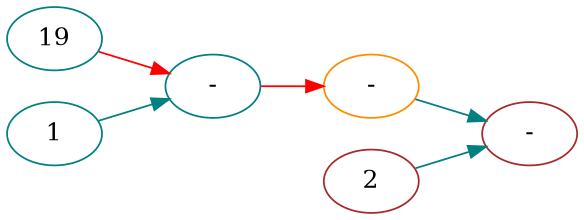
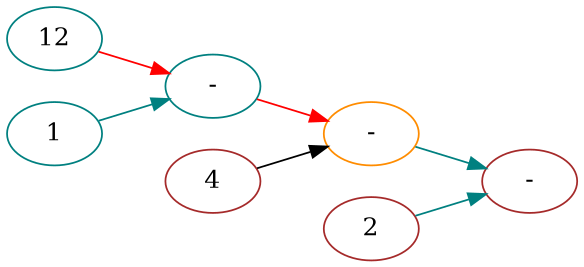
  digraph {
    rankdir=LR
    node [color=teal]
    edge [color=teal]
-   n1 [label=19]
+   n1 [label=12]
    n2 [label="-"]
    n3 [color=darkorange label="-"]
    n4 [label=1]
    n5 [color=brown label="-"]
+   n6 [color=brown label=4]
    n7 [color=brown label=2]
    n1 -> n2 [color=red]
    n2 -> n3 [color=red]
    n3 -> n5
    n4 -> n2
+   n6 -> n3 [color=black]
    n7 -> n5
  }
